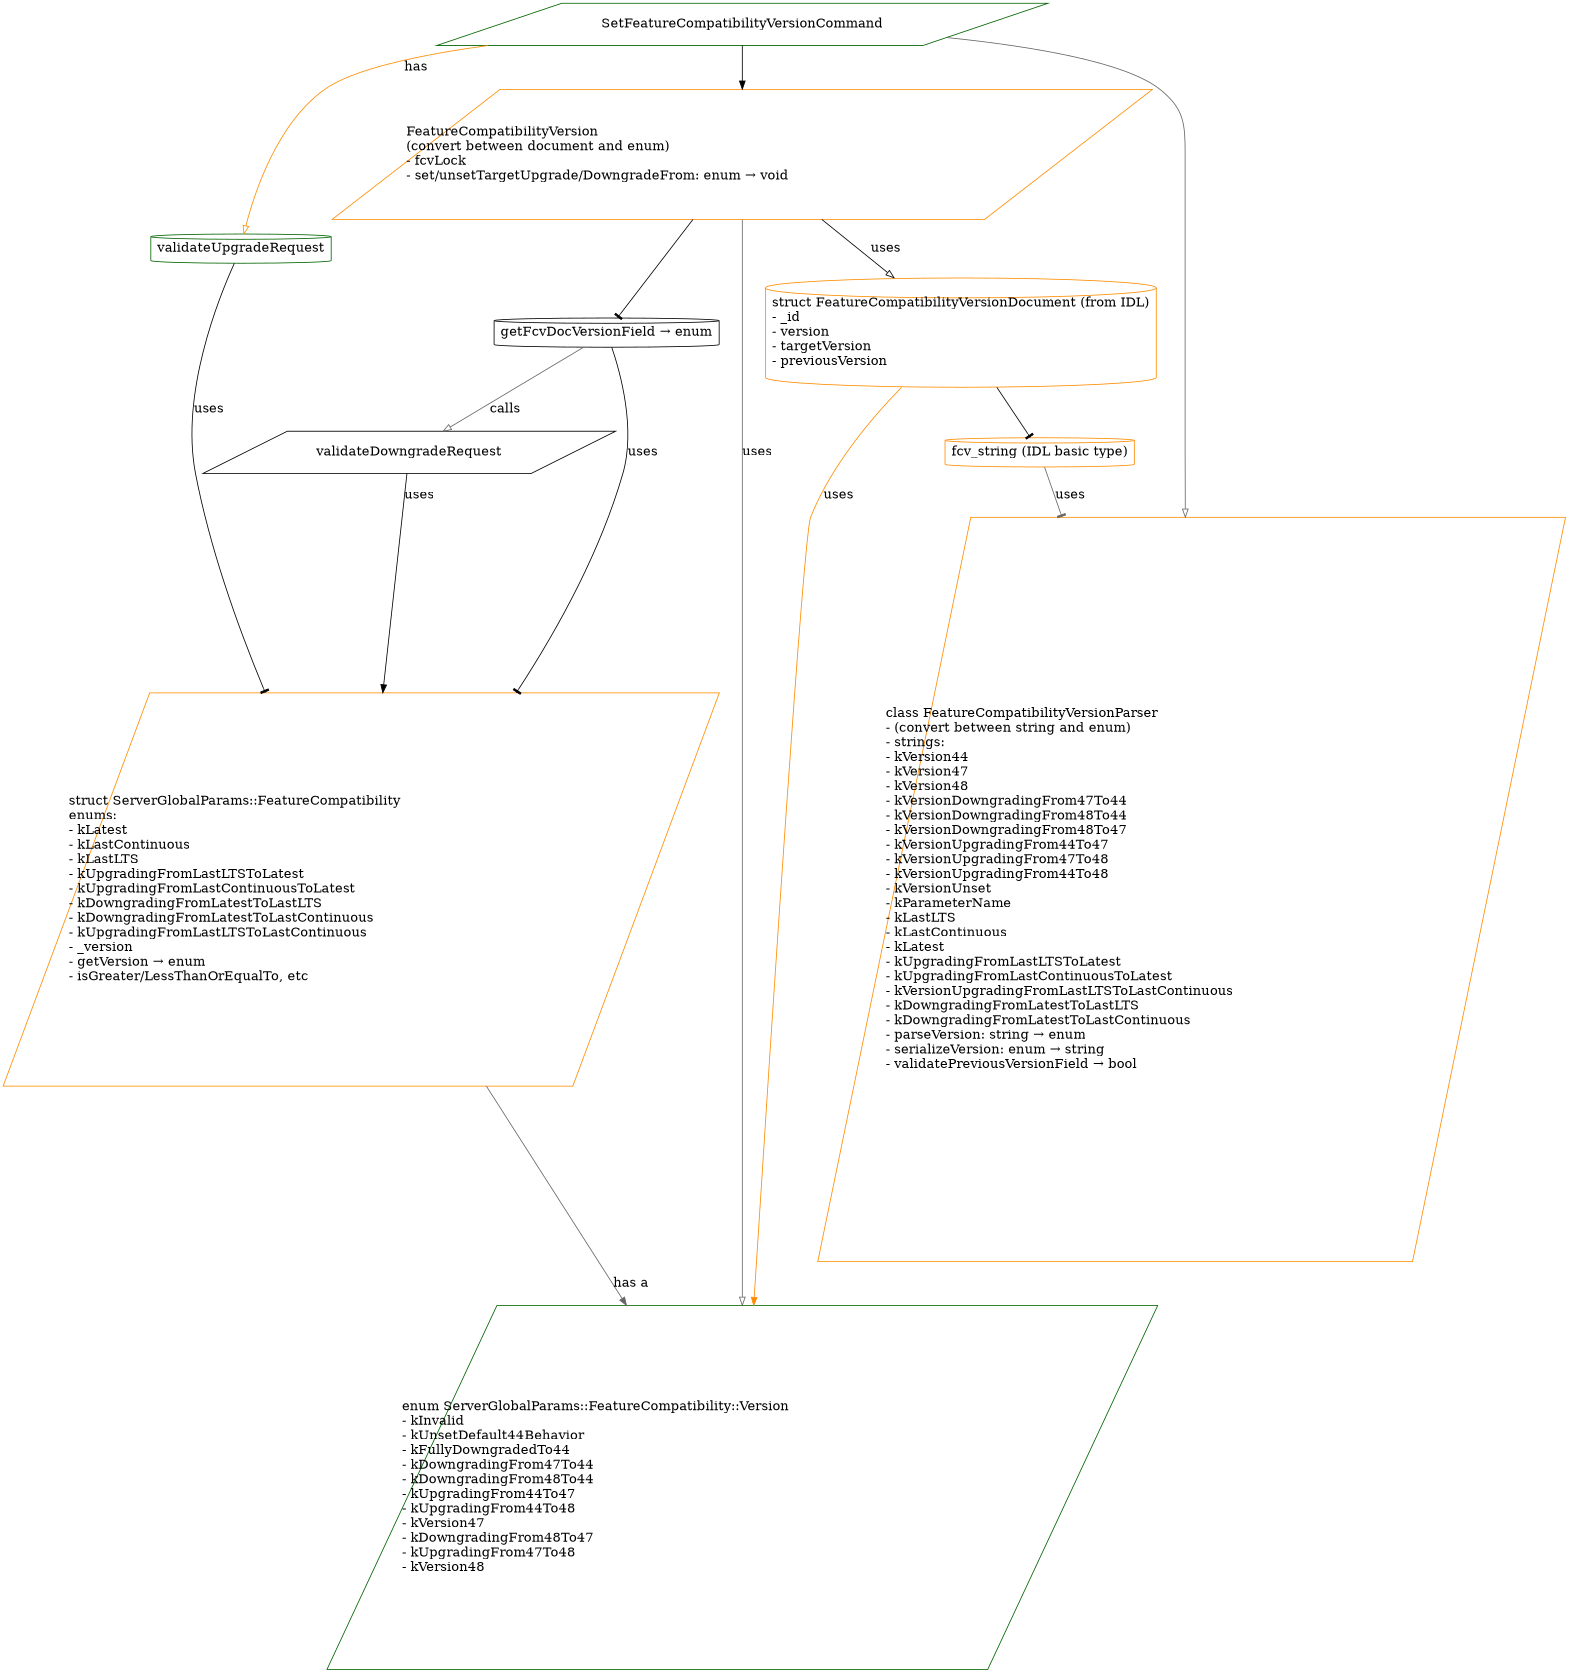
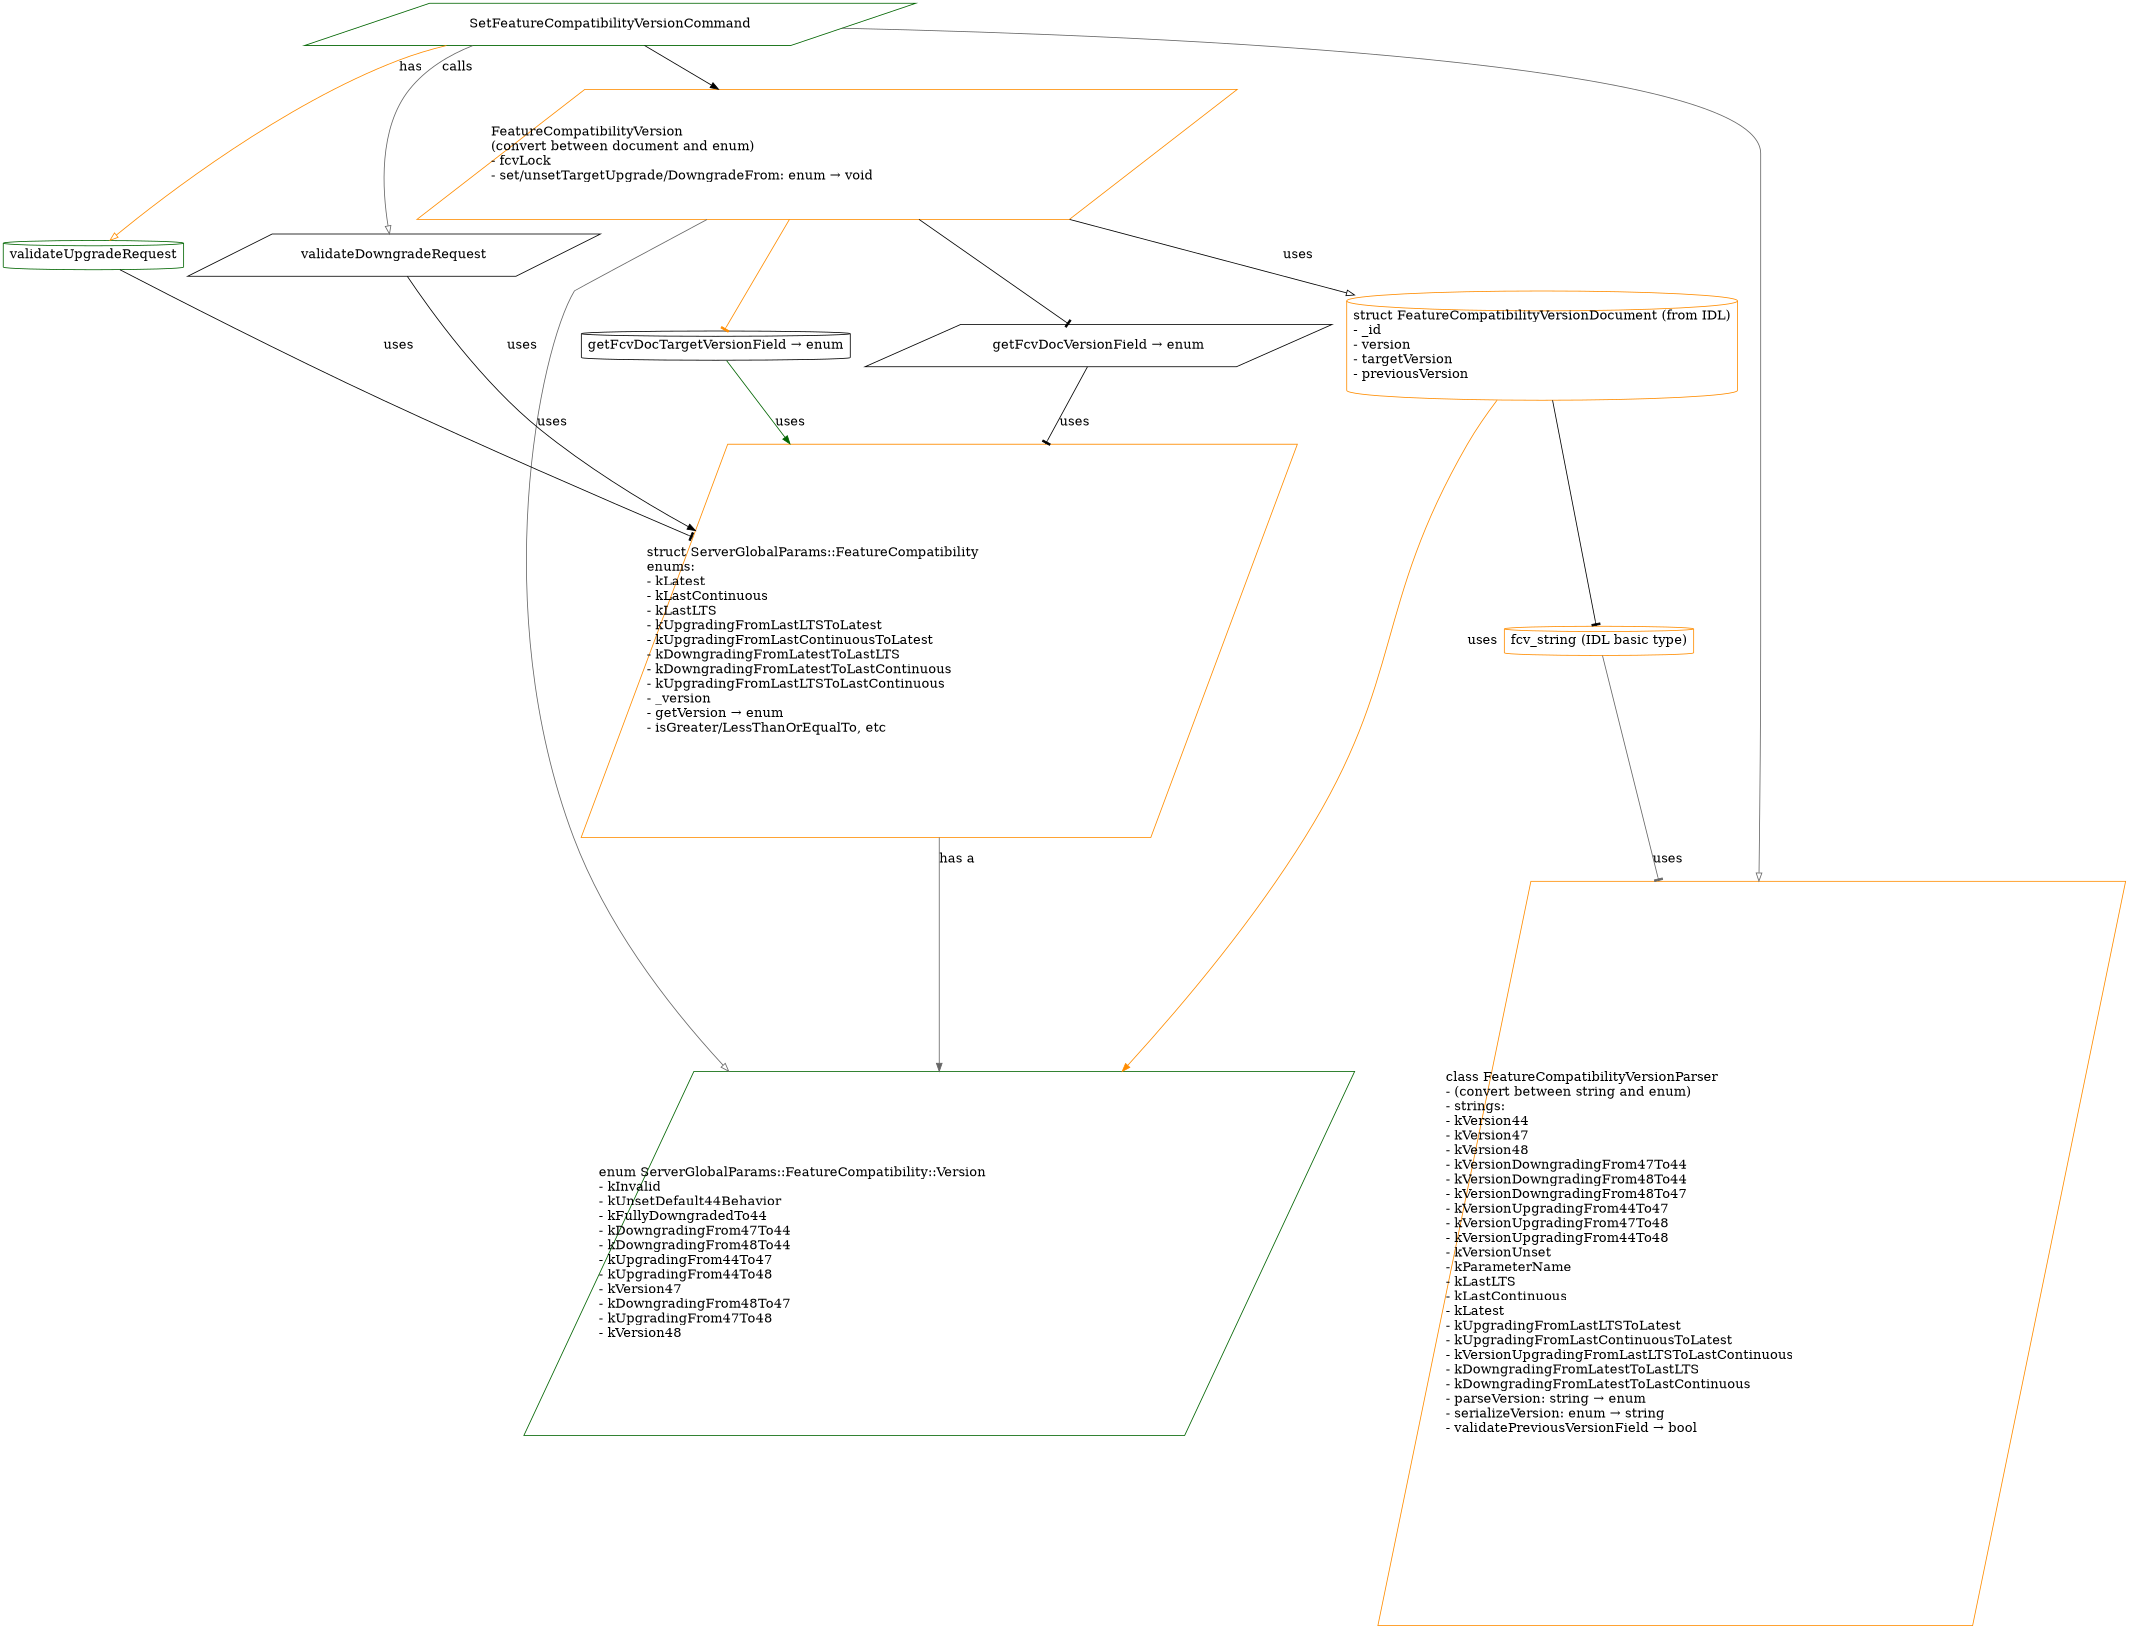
  digraph {
    fontname="DejaVu Serif"
    rankdir=TB
    node [color=darkorange fillcolor=white fontname="DejaVu Serif" fontsize=16 labeljust=left shape=parallelogram style=filled]
    edge [arrowhead=tee color=black fontname="DejaVu Serif" fontsize=16 labeljust=left]
    n1 [label="struct ServerGlobalParams\:\:FeatureCompatibility\lenums\:\l-\ kLatest\l-\ kLastContinuous\l-\ kLastLTS\l-\ kUpgradingFromLastLTSToLatest\l-\ kUpgradingFromLastContinuousToLatest\l-\ kDowngradingFromLatestToLastLTS\l-\ kDowngradingFromLatestToLastContinuous\l-\ kUpgradingFromLastLTSToLastContinuous\l-\ _version\l-\ getVersion → enum\l-\ isGreater/LessThanOrEqualTo, etc\l"]
    n2 [color=darkgreen label="enum ServerGlobalParams\:\:FeatureCompatibility\:\:Version\l-\ kInvalid\l-\ kUnsetDefault44Behavior\l-\ kFullyDowngradedTo44\l-\ kDowngradingFrom47To44\l-\ kDowngradingFrom48To44\l-\ kUpgradingFrom44To47\l-\ kUpgradingFrom44To48\l-\ kVersion47\l-\ kDowngradingFrom48To47\l-\ kUpgradingFrom47To48\l-\ kVersion48\l"]
    n3 [label="struct FeatureCompatibilityVersionDocument (from IDL)\l-\ _id\l-\ version\l-\ targetVersion\l-\ previousVersion\l" shape=cylinder]
    n4 [label="fcv_string \(IDL basic type\)" shape=cylinder]
    n5 [label="class FeatureCompatibilityVersionParser\l-\ (convert between string and enum)\l-\ strings\:\l-\ kVersion44\l-\ kVersion47\l-\ kVersion48\l-\ kVersionDowngradingFrom47To44\l-\ kVersionDowngradingFrom48To44\l-\ kVersionDowngradingFrom48To47\l-\ kVersionUpgradingFrom44To47\l-\ kVersionUpgradingFrom47To48\l-\ kVersionUpgradingFrom44To48\l-\ kVersionUnset\l-\ kParameterName\l-\ kLastLTS\l-\ kLastContinuous\l-\ kLatest\l-\ kUpgradingFromLastLTSToLatest\l-\ kUpgradingFromLastContinuousToLatest\l-\ kVersionUpgradingFromLastLTSToLastContinuous\l-\ kDowngradingFromLatestToLastLTS\l-\ kDowngradingFromLatestToLastContinuous\l-\ parseVersion: string → enum\l-\ serializeVersion: enum → string\l-\ validatePreviousVersionField → bool\l"]
    n6 [label="FeatureCompatibilityVersion\l(convert between document and enum)\l-\ fcvLock\l-\ set/unsetTargetUpgrade/DowngradeFrom: enum → void\l"]
-   n8 [color=black label="getFcvDocVersionField → enum" shape=cylinder]
+   n7 [color=black label="getFcvDocTargetVersionField → enum" shape=cylinder]
+   n8 [color=black label="getFcvDocVersionField → enum"]
    n9 [color=darkgreen label=SetFeatureCompatibilityVersionCommand]
    n10 [color=black label=validateDowngradeRequest]
    n11 [color=darkgreen label=validateUpgradeRequest shape=cylinder]
    n1 -> n2 [arrowhead=normal color=gray40 label="has a"]
    n3 -> n2 [arrowhead=normal color=darkorange label=uses]
    n3 -> n4
    n4 -> n5 [color=gray40 label=uses]
    n6 -> n2 [arrowhead=onormal color=gray40 label=uses]
    n6 -> n3 [arrowhead=onormal label=uses]
+   n6 -> n7 [color=darkorange]
    n6 -> n8
+   n7 -> n1 [arrowhead=normal color=darkgreen label=uses]
    n8 -> n1 [label=uses]
    n9 -> n5 [arrowhead=onormal color=gray40]
    n9 -> n6 [arrowhead=normal]
-   n8 -> n10 [arrowhead=onormal color=gray40 label=calls]
+   n9 -> n10 [arrowhead=onormal color=gray40 label=calls]
    n9 -> n11 [arrowhead=onormal color=darkorange label=has]
    n10 -> n1 [arrowhead=normal label=uses]
    n11 -> n1 [label=uses]
  }
